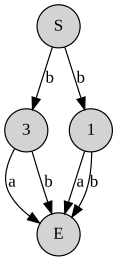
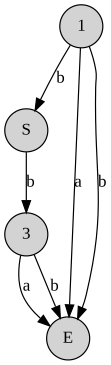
  digraph {
    fontname="Liberation Serif"
    rankdir=TB
    node [fontname="Liberation Serif" shape=circle style=filled]
    edge [fontname="Liberation Serif"]
    n1 [label=S]
    n2 [label=3]
    n3 [label=1]
    n4 [label=E]
    n1 -> n2 [label=b]
-   n1 -> n3 [label=b]
+   n3 -> n1 [label=b]
    n2 -> n4 [label=a]
    n2 -> n4 [label=b]
    n3 -> n4 [label=a]
    n3 -> n4 [label=b]
  }
